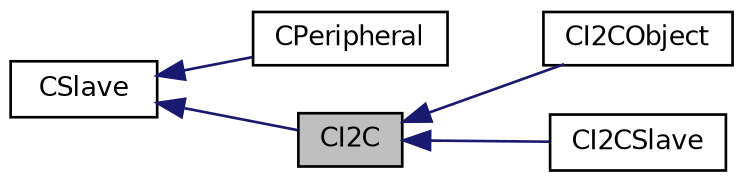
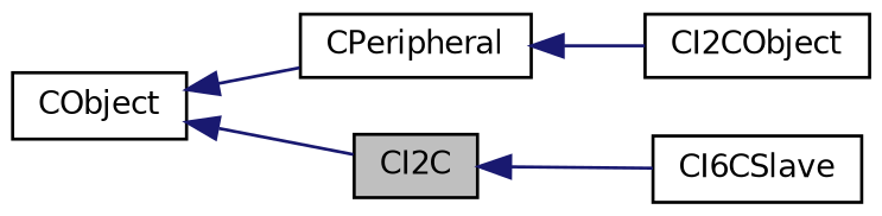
  digraph {
    rankdir=LR
    node [color=black fillcolor=white fontname=Helvetica fontsize=10 shape=record style=filled]
    edge [color=midnightblue dir=back fontname=Helvetica fontsize=10 labelfontname=Helvetica labelfontsize=10 style=solid]
    n1 [fillcolor=grey75 fontcolor=black height=0.2 label=CI2C width=0.4]
    n2 [height=0.2 label=CI2CObject width=0.4]
-   n3 [height=0.2 label=CI2CSlave width=0.4]
+   n3 [height=0.2 label=CI6CSlave width=0.4]
    n4 [height=0.2 label=CPeripheral width=0.4]
-   n5 [height=0.2 label=CSlave width=0.4]
-   n1 -> n2
+   n5 [height=0.2 label=CObject width=0.4]
+   n4 -> n2
    n1 -> n3
    n5 -> n1
    n5 -> n4
  }
